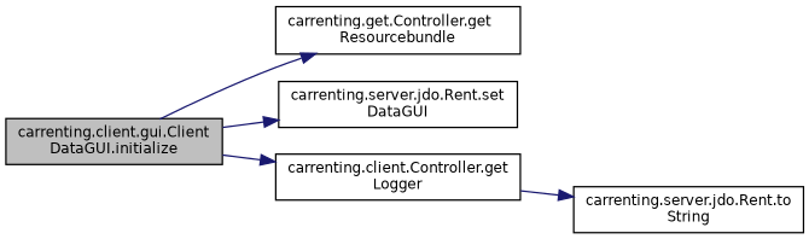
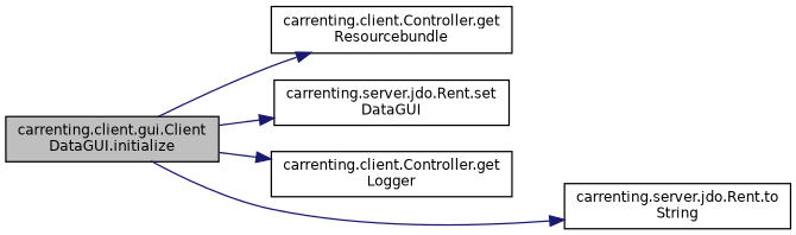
  digraph {
    rankdir=LR
    node [color=black fillcolor=white fontname=Helvetica fontsize=10 shape=record style=filled]
    edge [color=midnightblue fontname=Helvetica fontsize=10 labelfontname=Helvetica labelfontsize=10 style=solid]
    n1 [fillcolor=grey75 fontcolor=black height=0.2 label="carrenting.client.gui.Client\lDataGUI.initialize" width=0.4]
-   n2 [height=0.2 label="carrenting.get.Controller.get\lResourcebundle" width=0.4]
+   n2 [height=0.2 label="carrenting.client.Controller.get\lResourcebundle" width=0.4]
    n3 [height=0.2 label="carrenting.server.jdo.Rent.set\lDataGUI" width=0.4]
    n4 [height=0.2 label="carrenting.client.Controller.get\lLogger" width=0.4]
    n5 [height=0.2 label="carrenting.server.jdo.Rent.to\lString" width=0.4]
    n1 -> n2
    n1 -> n3
    n1 -> n4
-   n4 -> n5
+   n1 -> n5
  }
